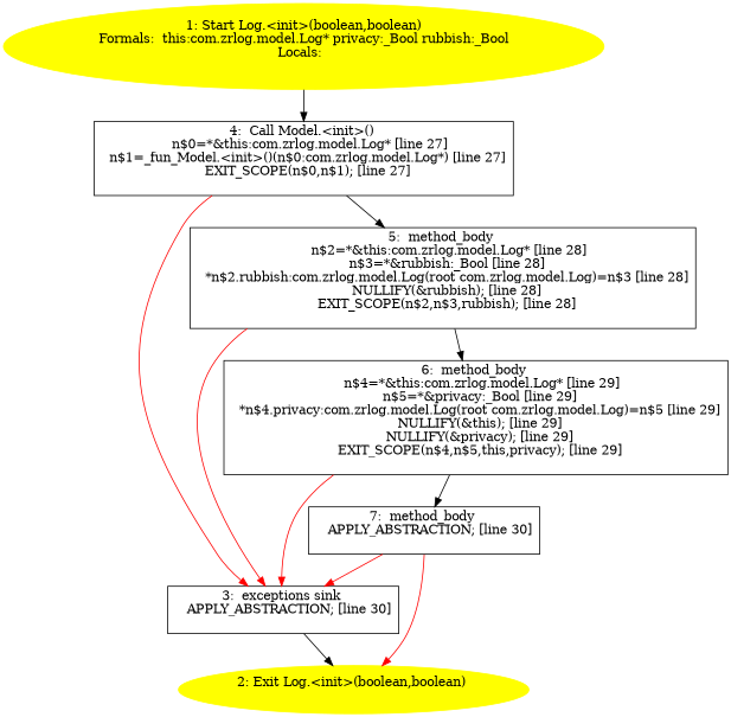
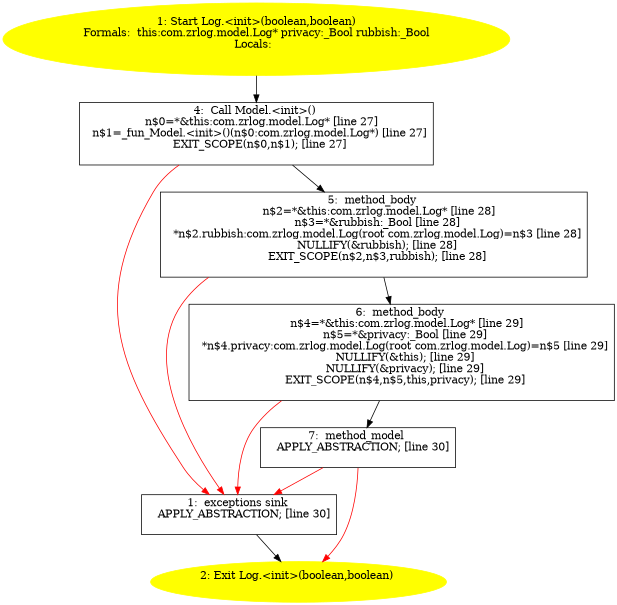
  digraph {
    node [shape=box]
    n1 [color=yellow label="1: Start Log.<init>(boolean,boolean)\nFormals:  this:com.zrlog.model.Log* privacy:_Bool rubbish:_Bool\nLocals:  \n  " style=filled shape=""]
    n2 [label="4:  Call Model.<init>() \n   n$0=*&this:com.zrlog.model.Log* [line 27]\n  n$1=_fun_Model.<init>()(n$0:com.zrlog.model.Log*) [line 27]\n  EXIT_SCOPE(n$0,n$1); [line 27]\n "]
-   n3 [label="3:  exceptions sink \n   APPLY_ABSTRACTION; [line 30]\n "]
+   n3 [label="1:  exceptions sink \n   APPLY_ABSTRACTION; [line 30]\n "]
    n4 [label="5:  method_body \n   n$2=*&this:com.zrlog.model.Log* [line 28]\n  n$3=*&rubbish:_Bool [line 28]\n  *n$2.rubbish:com.zrlog.model.Log(root com.zrlog.model.Log)=n$3 [line 28]\n  NULLIFY(&rubbish); [line 28]\n  EXIT_SCOPE(n$2,n$3,rubbish); [line 28]\n "]
    n5 [color=yellow label="2: Exit Log.<init>(boolean,boolean) \n  " style=filled shape=""]
    n6 [label="6:  method_body \n   n$4=*&this:com.zrlog.model.Log* [line 29]\n  n$5=*&privacy:_Bool [line 29]\n  *n$4.privacy:com.zrlog.model.Log(root com.zrlog.model.Log)=n$5 [line 29]\n  NULLIFY(&this); [line 29]\n  NULLIFY(&privacy); [line 29]\n  EXIT_SCOPE(n$4,n$5,this,privacy); [line 29]\n "]
-   n7 [label="7:  method_body \n   APPLY_ABSTRACTION; [line 30]\n "]
+   n7 [label="7:  method_model \n   APPLY_ABSTRACTION; [line 30]\n "]
    n1 -> n2
    n2 -> n3 [color=red]
    n2 -> n4
    n3 -> n5
    n4 -> n3 [color=red]
    n4 -> n6
    n6 -> n3 [color=red]
    n6 -> n7
    n7 -> n3 [color=red]
    n7 -> n5 [color=red]
  }
